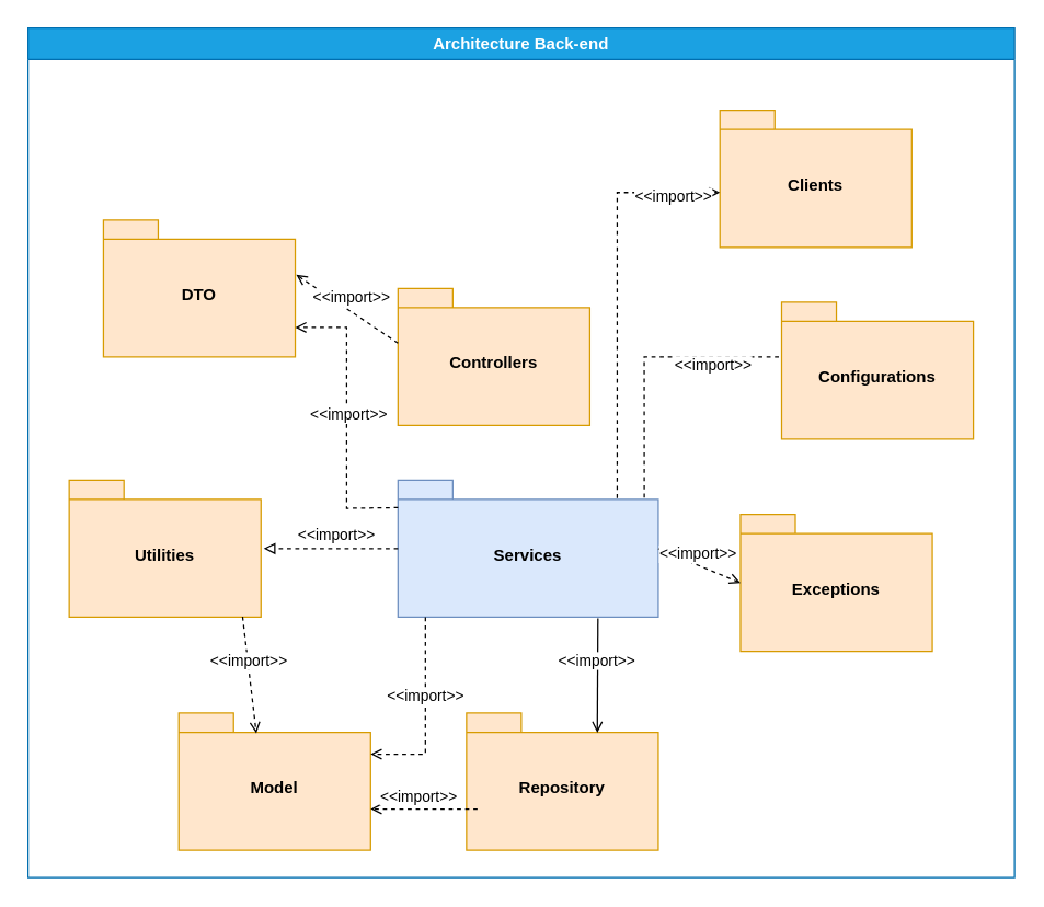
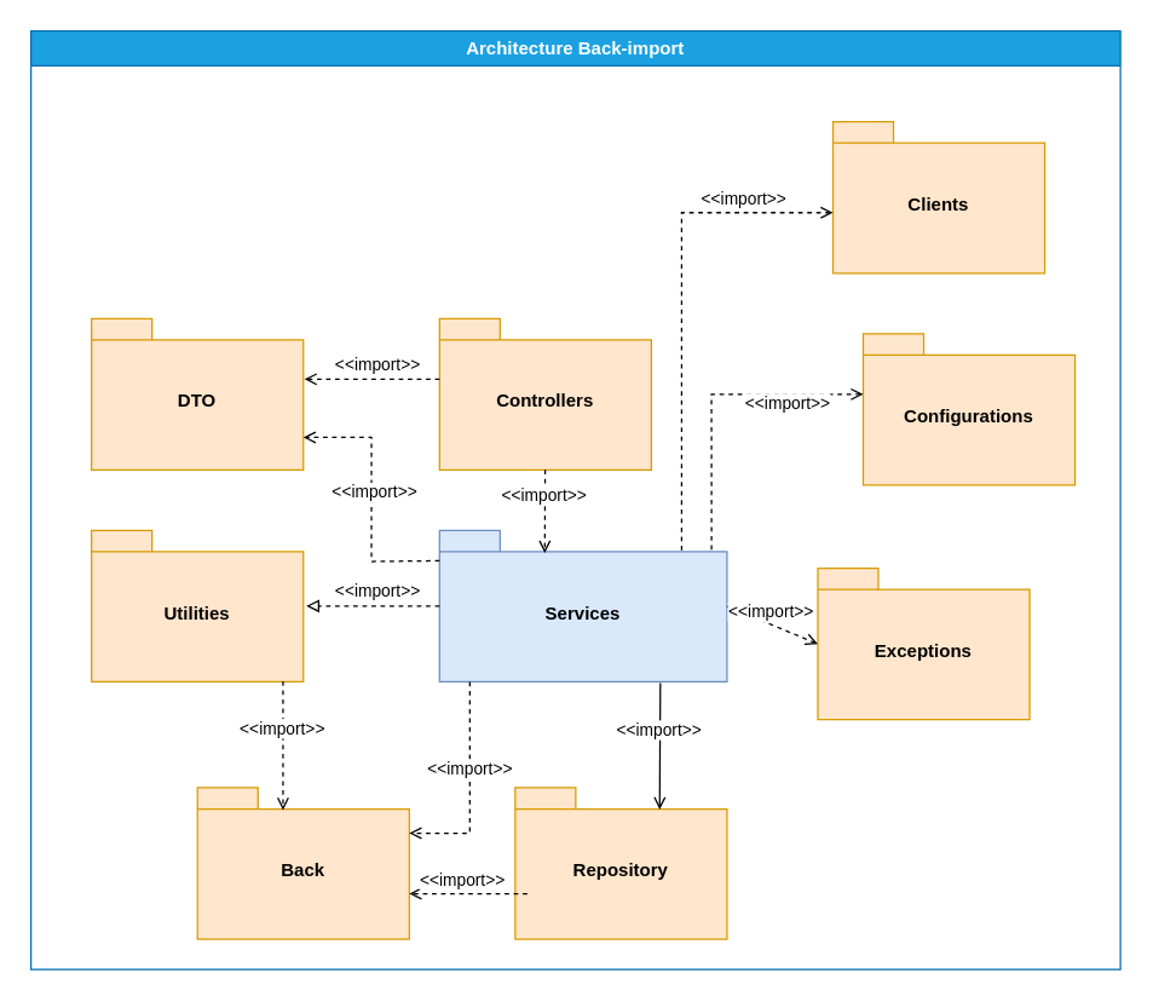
  <mxCell id="0" />
  <mxCell id="1" parent="0" />
- <mxCell id="2" value="&lt;div&gt;DTO&lt;/div&gt;" style="shape=folder;fontStyle=1;spacingTop=10;tabWidth=40;tabHeight=14;tabPosition=left;html=1;whiteSpace=wrap;fillColor=#ffe6cc;strokeColor=#d79b00;" vertex="1" parent="1"><mxGeometry x="75" y="160" width="140" height="100" as="geometry" /></mxCell>
- <mxCell id="3" value="Utilities" style="shape=folder;fontStyle=1;spacingTop=10;tabWidth=40;tabHeight=14;tabPosition=left;html=1;whiteSpace=wrap;fillColor=#ffe6cc;strokeColor=#d79b00;" vertex="1" parent="1"><mxGeometry x="50" y="350" width="140" height="100" as="geometry" /></mxCell>
+ <mxCell id="2" value="&lt;div&gt;DTO&lt;/div&gt;" style="shape=folder;fontStyle=1;spacingTop=10;tabWidth=40;tabHeight=14;tabPosition=left;html=1;whiteSpace=wrap;fillColor=#ffe6cc;strokeColor=#d79b00;" vertex="1" parent="1"><mxGeometry x="60" y="210" width="140" height="100" as="geometry" /></mxCell>
+ <mxCell id="3" value="Utilities" style="shape=folder;fontStyle=1;spacingTop=10;tabWidth=40;tabHeight=14;tabPosition=left;html=1;whiteSpace=wrap;fillColor=#ffe6cc;strokeColor=#d79b00;" vertex="1" parent="1"><mxGeometry x="60" y="350" width="140" height="100" as="geometry" /></mxCell>
  <mxCell id="4" value="Exceptions" style="shape=folder;fontStyle=1;spacingTop=10;tabWidth=40;tabHeight=14;tabPosition=left;html=1;whiteSpace=wrap;fillColor=#ffe6cc;strokeColor=#d79b00;" vertex="1" parent="1"><mxGeometry x="540" y="375" width="140" height="100" as="geometry" /></mxCell>
- <mxCell id="5" value="Model" style="shape=folder;fontStyle=1;spacingTop=10;tabWidth=40;tabHeight=14;tabPosition=left;html=1;whiteSpace=wrap;fillColor=#ffe6cc;strokeColor=#d79b00;" vertex="1" parent="1"><mxGeometry x="130" y="520" width="140" height="100" as="geometry" /></mxCell>
+ <mxCell id="5" value="Back" style="shape=folder;fontStyle=1;spacingTop=10;tabWidth=40;tabHeight=14;tabPosition=left;html=1;whiteSpace=wrap;fillColor=#ffe6cc;strokeColor=#d79b00;" vertex="1" parent="1"><mxGeometry x="130" y="520" width="140" height="100" as="geometry" /></mxCell>
  <mxCell id="6" value="Repository" style="shape=folder;fontStyle=1;spacingTop=10;tabWidth=40;tabHeight=14;tabPosition=left;html=1;whiteSpace=wrap;fillColor=#ffe6cc;strokeColor=#d79b00;" vertex="1" parent="1"><mxGeometry x="340" y="520" width="140" height="100" as="geometry" /></mxCell>
  <mxCell id="7" value="&lt;div&gt;Services&lt;/div&gt;" style="shape=folder;fontStyle=1;spacingTop=10;tabWidth=40;tabHeight=14;tabPosition=left;html=1;whiteSpace=wrap;fillColor=#dae8fc;strokeColor=#6c8ebf;" vertex="1" parent="1"><mxGeometry x="290" y="350" width="190" height="100" as="geometry" /></mxCell>
  <mxCell id="8" value="Configurations" style="shape=folder;fontStyle=1;spacingTop=10;tabWidth=40;tabHeight=14;tabPosition=left;html=1;whiteSpace=wrap;fillColor=#ffe6cc;strokeColor=#d79b00;" vertex="1" parent="1"><mxGeometry x="570" y="220" width="140" height="100" as="geometry" /></mxCell>
  <mxCell id="9" value="&lt;div&gt;Controllers&lt;/div&gt;" style="shape=folder;fontStyle=1;spacingTop=10;tabWidth=40;tabHeight=14;tabPosition=left;html=1;whiteSpace=wrap;fillColor=#ffe6cc;strokeColor=#d79b00;" vertex="1" parent="1"><mxGeometry x="290" y="210" width="140" height="100" as="geometry" /></mxCell>
- <mxCell id="10" value="Clients" style="shape=folder;fontStyle=1;spacingTop=10;tabWidth=40;tabHeight=14;tabPosition=left;html=1;whiteSpace=wrap;fillColor=#ffe6cc;strokeColor=#d79b00;" vertex="1" parent="1"><mxGeometry x="525" y="80" width="140" height="100" as="geometry" /></mxCell>
+ <mxCell id="10" value="Clients" style="shape=folder;fontStyle=1;spacingTop=10;tabWidth=40;tabHeight=14;tabPosition=left;html=1;whiteSpace=wrap;fillColor=#ffe6cc;strokeColor=#d79b00;" vertex="1" parent="1"><mxGeometry x="550" y="80" width="140" height="100" as="geometry" /></mxCell>
  <mxCell id="11" value="" style="endArrow=block;html=1;rounded=0;endFill=0;dashed=1;entryX=1.014;entryY=0.499;entryDx=0;entryDy=0;entryPerimeter=0;" edge="1" parent="1" source="7" target="3"><mxGeometry width="50" height="50" relative="1" as="geometry"><mxPoint x="310" y="370" as="sourcePoint" /><mxPoint x="360" y="320" as="targetPoint" /></mxGeometry></mxCell>
  <mxCell id="12" value="&amp;lt;&amp;lt;import&amp;gt;&amp;gt;" style="edgeLabel;html=1;align=center;verticalAlign=middle;resizable=0;points=[];" vertex="1" connectable="0" parent="11"><mxGeometry x="-0.052" y="-1" relative="1" as="geometry"><mxPoint y="-9" as="offset" /></mxGeometry></mxCell>
  <mxCell id="13" value="" style="endArrow=open;html=1;rounded=0;endFill=0;dashed=1;edgeStyle=orthogonalEdgeStyle;" edge="1" parent="1"><mxGeometry width="50" height="50" relative="1" as="geometry"><mxPoint x="310" y="450" as="sourcePoint" /><mxPoint x="270" y="550" as="targetPoint" /><Array as="points"><mxPoint x="310" y="550" /></Array></mxGeometry></mxCell>
  <mxCell id="14" value="&amp;lt;&amp;lt;import&amp;gt;&amp;gt;" style="edgeLabel;html=1;align=center;verticalAlign=middle;resizable=0;points=[];" vertex="1" connectable="0" parent="13"><mxGeometry x="-0.052" y="-1" relative="1" as="geometry"><mxPoint y="-9" as="offset" /></mxGeometry></mxCell>
  <mxCell id="15" value="" style="endArrow=open;html=1;rounded=0;endFill=0;dashed=0;entryX=0.682;entryY=0.144;entryDx=0;entryDy=0;entryPerimeter=0;exitX=0.768;exitY=1.008;exitDx=0;exitDy=0;exitPerimeter=0;" edge="1" parent="1" source="7" target="6"><mxGeometry width="50" height="50" relative="1" as="geometry"><mxPoint x="310" y="480" as="sourcePoint" /><mxPoint x="222" y="480" as="targetPoint" /></mxGeometry></mxCell>
  <mxCell id="16" value="&amp;lt;&amp;lt;import&amp;gt;&amp;gt;" style="edgeLabel;html=1;align=center;verticalAlign=middle;resizable=0;points=[];" vertex="1" connectable="0" parent="15"><mxGeometry x="-0.052" y="-1" relative="1" as="geometry"><mxPoint y="-9" as="offset" /></mxGeometry></mxCell>
  <mxCell id="17" value="" style="endArrow=open;html=1;rounded=0;endFill=0;dashed=1;entryX=0.404;entryY=0.147;entryDx=0;entryDy=0;entryPerimeter=0;exitX=0.904;exitY=0.996;exitDx=0;exitDy=0;exitPerimeter=0;" edge="1" parent="1" source="3" target="5"><mxGeometry width="50" height="50" relative="1" as="geometry"><mxPoint x="129" y="450" as="sourcePoint" /><mxPoint x="130" y="530" as="targetPoint" /></mxGeometry></mxCell>
  <mxCell id="18" value="&amp;lt;&amp;lt;import&amp;gt;&amp;gt;" style="edgeLabel;html=1;align=center;verticalAlign=middle;resizable=0;points=[];" vertex="1" connectable="0" parent="17"><mxGeometry x="-0.052" y="-1" relative="1" as="geometry"><mxPoint y="-9" as="offset" /></mxGeometry></mxCell>
  <mxCell id="19" value="" style="endArrow=open;html=1;rounded=0;endFill=0;dashed=1;entryX=1;entryY=0.7;entryDx=0;entryDy=0;entryPerimeter=0;" edge="1" parent="1" target="5"><mxGeometry width="50" height="50" relative="1" as="geometry"><mxPoint x="348" y="590" as="sourcePoint" /><mxPoint x="260" y="590" as="targetPoint" /></mxGeometry></mxCell>
  <mxCell id="20" value="&amp;lt;&amp;lt;import&amp;gt;&amp;gt;" style="edgeLabel;html=1;align=center;verticalAlign=middle;resizable=0;points=[];" vertex="1" connectable="0" parent="19"><mxGeometry x="-0.052" y="-1" relative="1" as="geometry"><mxPoint x="-7" y="-9" as="offset" /></mxGeometry></mxCell>
+ <mxCell id="21" value="" style="endArrow=open;html=1;rounded=0;endFill=0;dashed=1;entryX=0.366;entryY=0.149;entryDx=0;entryDy=0;entryPerimeter=0;" edge="1" parent="1" source="9" target="7"><mxGeometry width="50" height="50" relative="1" as="geometry"><mxPoint x="340" y="450" as="sourcePoint" /><mxPoint x="230" y="310" as="targetPoint" /></mxGeometry></mxCell>
+ <mxCell id="22" value="&amp;lt;&amp;lt;import&amp;gt;&amp;gt;" style="edgeLabel;html=1;align=center;verticalAlign=middle;resizable=0;points=[];" vertex="1" connectable="0" parent="21"><mxGeometry x="-0.052" y="-1" relative="1" as="geometry"><mxPoint y="-9" as="offset" /></mxGeometry></mxCell>
  <mxCell id="23" value="" style="endArrow=open;html=1;rounded=0;endFill=0;dashed=1;entryX=1.005;entryY=0.4;entryDx=0;entryDy=0;entryPerimeter=0;" edge="1" parent="1" target="2"><mxGeometry width="50" height="50" relative="1" as="geometry"><mxPoint x="290" y="250" as="sourcePoint" /><mxPoint x="202" y="250" as="targetPoint" /></mxGeometry></mxCell>
  <mxCell id="24" value="&amp;lt;&amp;lt;import&amp;gt;&amp;gt;" style="edgeLabel;html=1;align=center;verticalAlign=middle;resizable=0;points=[];" vertex="1" connectable="0" parent="23"><mxGeometry x="-0.052" y="-1" relative="1" as="geometry"><mxPoint y="-9" as="offset" /></mxGeometry></mxCell>
  <mxCell id="25" value="" style="endArrow=open;html=1;rounded=0;endFill=0;dashed=1;entryX=0;entryY=0.5;entryDx=0;entryDy=0;entryPerimeter=0;" edge="1" parent="1" target="4"><mxGeometry width="50" height="50" relative="1" as="geometry"><mxPoint x="480" y="400" as="sourcePoint" /><mxPoint x="440" y="309.43" as="targetPoint" /></mxGeometry></mxCell>
  <mxCell id="26" value="&amp;lt;&amp;lt;import&amp;gt;&amp;gt;" style="edgeLabel;html=1;align=center;verticalAlign=middle;resizable=0;points=[];" vertex="1" connectable="0" parent="25"><mxGeometry x="-0.052" y="-1" relative="1" as="geometry"><mxPoint y="-9" as="offset" /></mxGeometry></mxCell>
- <mxCell id="27" value="" style="endArrow=none;html=1;rounded=0;endFill=0;dashed=1;edgeStyle=orthogonalEdgeStyle;exitX=0.946;exitY=0.127;exitDx=0;exitDy=0;exitPerimeter=0;" edge="1" parent="1" source="7" target="8"><mxGeometry width="50" height="50" relative="1" as="geometry"><mxPoint x="470" y="360" as="sourcePoint" /><mxPoint x="430" y="290" as="targetPoint" /><Array as="points"><mxPoint x="470" y="260" /></Array></mxGeometry></mxCell>
+ <mxCell id="27" value="" style="endArrow=open;html=1;rounded=0;endFill=0;dashed=1;edgeStyle=orthogonalEdgeStyle;exitX=0.946;exitY=0.127;exitDx=0;exitDy=0;exitPerimeter=0;" edge="1" parent="1" source="7" target="8"><mxGeometry width="50" height="50" relative="1" as="geometry"><mxPoint x="470" y="360" as="sourcePoint" /><mxPoint x="430" y="290" as="targetPoint" /><Array as="points"><mxPoint x="470" y="260" /></Array></mxGeometry></mxCell>
  <mxCell id="28" value="&amp;lt;&amp;lt;import&amp;gt;&amp;gt;" style="edgeLabel;html=1;align=center;verticalAlign=middle;resizable=0;points=[];" vertex="1" connectable="0" parent="27"><mxGeometry x="-0.052" y="-1" relative="1" as="geometry"><mxPoint x="49" y="-1" as="offset" /></mxGeometry></mxCell>
  <mxCell id="29" value="" style="endArrow=open;html=1;rounded=0;endFill=0;dashed=1;entryX=0;entryY=0;entryDx=140;entryDy=78.5;entryPerimeter=0;edgeStyle=orthogonalEdgeStyle;" edge="1" parent="1" target="2"><mxGeometry width="50" height="50" relative="1" as="geometry"><mxPoint x="290" y="370" as="sourcePoint" /><mxPoint x="202" y="370" as="targetPoint" /></mxGeometry></mxCell>
  <mxCell id="30" value="&amp;lt;&amp;lt;import&amp;gt;&amp;gt;" style="edgeLabel;html=1;align=center;verticalAlign=middle;resizable=0;points=[];" vertex="1" connectable="0" parent="29"><mxGeometry x="-0.052" y="-1" relative="1" as="geometry"><mxPoint y="-9" as="offset" /></mxGeometry></mxCell>
  <mxCell id="31" value="" style="endArrow=open;html=1;rounded=0;endFill=0;dashed=1;edgeStyle=orthogonalEdgeStyle;" edge="1" parent="1" target="10"><mxGeometry width="50" height="50" relative="1" as="geometry"><mxPoint x="450" y="363" as="sourcePoint" /><mxPoint x="520" y="260" as="targetPoint" /><Array as="points"><mxPoint x="450" y="140" /></Array></mxGeometry></mxCell>
  <mxCell id="32" value="&amp;lt;&amp;lt;import&amp;gt;&amp;gt;" style="edgeLabel;html=1;align=center;verticalAlign=middle;resizable=0;points=[];" vertex="1" connectable="0" parent="31"><mxGeometry x="-0.052" y="-1" relative="1" as="geometry"><mxPoint x="39" y="-80" as="offset" /></mxGeometry></mxCell>
- <mxCell id="33" value="Architecture Back-end" style="swimlane;whiteSpace=wrap;html=1;fillColor=#1ba1e2;strokeColor=#006EAF;fontColor=#ffffff;" vertex="1" parent="1"><mxGeometry x="20" y="20" width="720" height="620" as="geometry" /></mxCell>
+ <mxCell id="33" value="Architecture Back-import" style="swimlane;whiteSpace=wrap;html=1;fillColor=#1ba1e2;strokeColor=#006EAF;fontColor=#ffffff;" vertex="1" parent="1"><mxGeometry x="20" y="20" width="720" height="620" as="geometry" /></mxCell>
